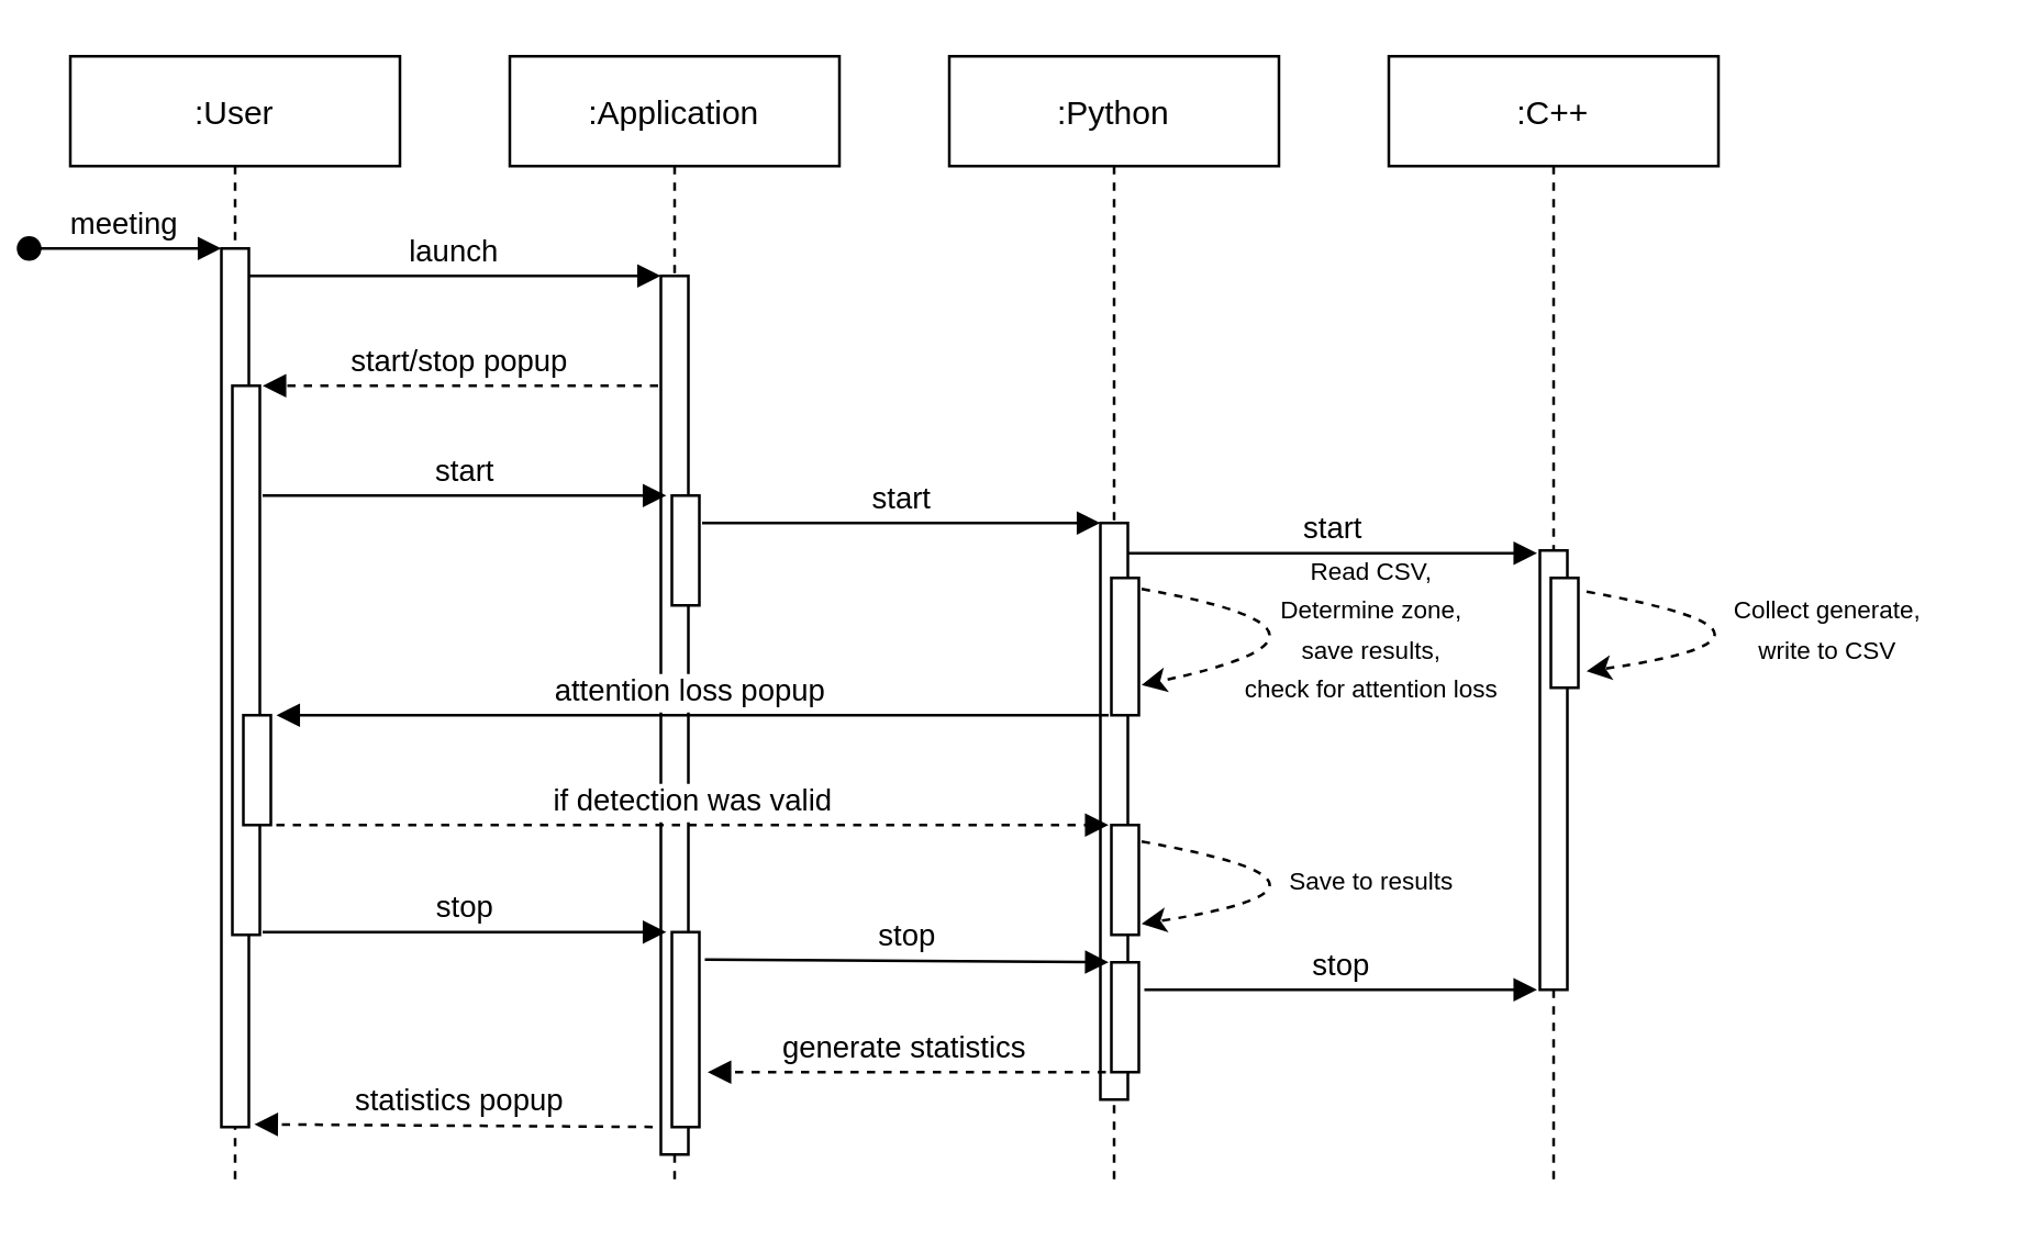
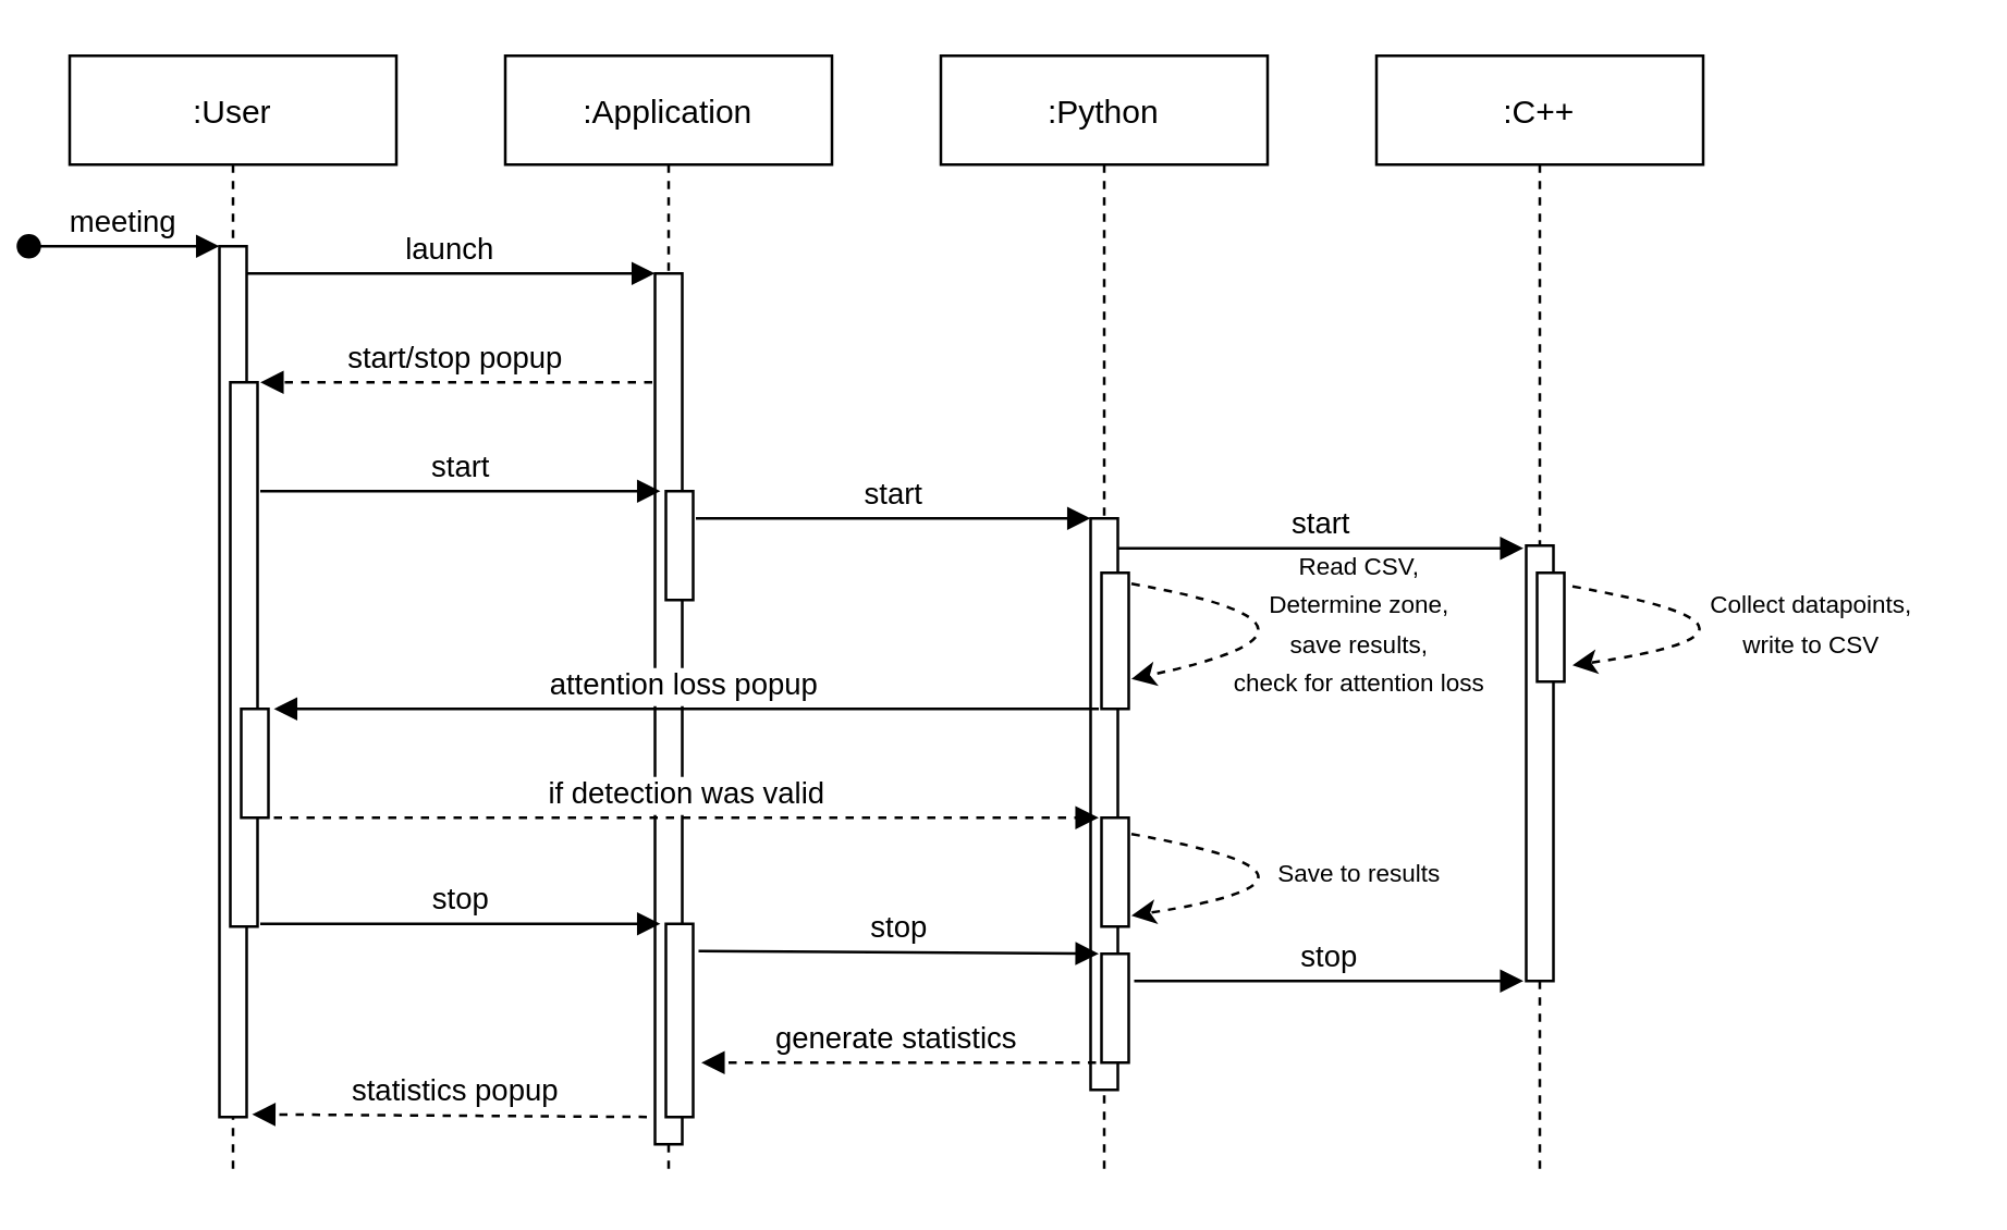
  <mxCell id="0" />
  <mxCell id="1" parent="0" />
  <mxCell id="2" value=":User" style="shape=umlLifeline;perimeter=lifelinePerimeter;container=1;collapsible=0;recursiveResize=0;rounded=0;shadow=0;strokeWidth=1;" parent="1" vertex="1"><mxGeometry x="20" y="20" width="120" height="410" as="geometry" /></mxCell>
  <mxCell id="3" value="" style="points=[];perimeter=orthogonalPerimeter;rounded=0;shadow=0;strokeWidth=1;" parent="2" vertex="1"><mxGeometry x="55" y="70" width="10" height="320" as="geometry" /></mxCell>
  <mxCell id="4" value="meeting" style="verticalAlign=bottom;startArrow=oval;endArrow=block;startSize=8;shadow=0;strokeWidth=1;" parent="2" target="3" edge="1"><mxGeometry relative="1" as="geometry"><mxPoint x="-15" y="70" as="sourcePoint" /></mxGeometry></mxCell>
  <mxCell id="5" value="" style="points=[];perimeter=orthogonalPerimeter;rounded=0;shadow=0;strokeWidth=1;" vertex="1" parent="2"><mxGeometry x="59" y="120" width="10" height="200" as="geometry" /></mxCell>
  <mxCell id="6" value="" style="points=[];perimeter=orthogonalPerimeter;rounded=0;shadow=0;strokeWidth=1;" vertex="1" parent="2"><mxGeometry x="63" y="240" width="10" height="40" as="geometry" /></mxCell>
  <mxCell id="7" value="statistics popup" style="verticalAlign=bottom;endArrow=block;shadow=0;strokeWidth=1;dashed=1;" edge="1" parent="2"><mxGeometry relative="1" as="geometry"><mxPoint x="218" y="390" as="sourcePoint" /><mxPoint x="67" y="389" as="targetPoint" /></mxGeometry></mxCell>
  <mxCell id="8" value=":Application" style="shape=umlLifeline;perimeter=lifelinePerimeter;container=1;collapsible=0;recursiveResize=0;rounded=0;shadow=0;strokeWidth=1;" parent="1" vertex="1"><mxGeometry x="180" y="20" width="120" height="410" as="geometry" /></mxCell>
  <mxCell id="9" value="" style="points=[];perimeter=orthogonalPerimeter;rounded=0;shadow=0;strokeWidth=1;" parent="8" vertex="1"><mxGeometry x="55" y="80" width="10" height="320" as="geometry" /></mxCell>
  <mxCell id="10" value="start" style="verticalAlign=bottom;endArrow=block;shadow=0;strokeWidth=1;" edge="1" parent="8"><mxGeometry relative="1" as="geometry"><mxPoint x="-90" y="160" as="sourcePoint" /><mxPoint x="57" y="160" as="targetPoint" /></mxGeometry></mxCell>
  <mxCell id="11" value="" style="points=[];perimeter=orthogonalPerimeter;rounded=0;shadow=0;strokeWidth=1;" vertex="1" parent="8"><mxGeometry x="59" y="160" width="10" height="40" as="geometry" /></mxCell>
  <mxCell id="12" value="stop" style="verticalAlign=bottom;endArrow=block;shadow=0;strokeWidth=1;" edge="1" parent="8"><mxGeometry relative="1" as="geometry"><mxPoint x="-90" y="319" as="sourcePoint" /><mxPoint x="57" y="319" as="targetPoint" /></mxGeometry></mxCell>
  <mxCell id="13" value="" style="points=[];perimeter=orthogonalPerimeter;rounded=0;shadow=0;strokeWidth=1;" vertex="1" parent="8"><mxGeometry x="59" y="319" width="10" height="71" as="geometry" /></mxCell>
  <mxCell id="14" value="launch" style="verticalAlign=bottom;endArrow=block;entryX=0;entryY=0;shadow=0;strokeWidth=1;" parent="1" source="3" target="9" edge="1"><mxGeometry relative="1" as="geometry"><mxPoint x="175" y="100" as="sourcePoint" /></mxGeometry></mxCell>
  <mxCell id="15" value=":Python" style="shape=umlLifeline;perimeter=lifelinePerimeter;container=1;collapsible=0;recursiveResize=0;rounded=0;shadow=0;strokeWidth=1;" vertex="1" parent="1"><mxGeometry x="340" y="20" width="120" height="410" as="geometry" /></mxCell>
  <mxCell id="16" value="" style="points=[];perimeter=orthogonalPerimeter;rounded=0;shadow=0;strokeWidth=1;" vertex="1" parent="15"><mxGeometry x="55" y="170" width="10" height="210" as="geometry" /></mxCell>
  <mxCell id="17" value="start" style="verticalAlign=bottom;endArrow=block;entryX=0;entryY=0;shadow=0;strokeWidth=1;" edge="1" parent="15"><mxGeometry relative="1" as="geometry"><mxPoint x="-90" y="170" as="sourcePoint" /><mxPoint x="55" y="170" as="targetPoint" /></mxGeometry></mxCell>
  <mxCell id="18" value="" style="points=[];perimeter=orthogonalPerimeter;rounded=0;shadow=0;strokeWidth=1;" vertex="1" parent="15"><mxGeometry x="59" y="190" width="10" height="50" as="geometry" /></mxCell>
  <mxCell id="19" value="" style="points=[];perimeter=orthogonalPerimeter;rounded=0;shadow=0;strokeWidth=1;" vertex="1" parent="15"><mxGeometry x="59" y="280" width="10" height="40" as="geometry" /></mxCell>
  <mxCell id="20" value="stop" style="verticalAlign=bottom;endArrow=block;shadow=0;strokeWidth=1;" edge="1" parent="15"><mxGeometry relative="1" as="geometry"><mxPoint x="71" y="340" as="sourcePoint" /><mxPoint x="214" y="340" as="targetPoint" /></mxGeometry></mxCell>
  <mxCell id="21" value="" style="points=[];perimeter=orthogonalPerimeter;rounded=0;shadow=0;strokeWidth=1;" vertex="1" parent="15"><mxGeometry x="59" y="330" width="10" height="40" as="geometry" /></mxCell>
  <mxCell id="22" value="generate statistics" style="verticalAlign=bottom;endArrow=block;shadow=0;strokeWidth=1;dashed=1;" edge="1" parent="15"><mxGeometry relative="1" as="geometry"><mxPoint x="57" y="370" as="sourcePoint" /><mxPoint x="-88" y="370" as="targetPoint" /></mxGeometry></mxCell>
  <mxCell id="23" value=":C++" style="shape=umlLifeline;perimeter=lifelinePerimeter;container=1;collapsible=0;recursiveResize=0;rounded=0;shadow=0;strokeWidth=1;" vertex="1" parent="1"><mxGeometry x="500" y="20" width="120" height="410" as="geometry" /></mxCell>
  <mxCell id="24" value="" style="points=[];perimeter=orthogonalPerimeter;rounded=0;shadow=0;strokeWidth=1;" vertex="1" parent="23"><mxGeometry x="55" y="180" width="10" height="160" as="geometry" /></mxCell>
  <mxCell id="25" value="" style="points=[];perimeter=orthogonalPerimeter;rounded=0;shadow=0;strokeWidth=1;" vertex="1" parent="23"><mxGeometry x="59" y="190" width="10" height="40" as="geometry" /></mxCell>
  <mxCell id="26" value="start/stop popup" style="verticalAlign=bottom;endArrow=block;shadow=0;strokeWidth=1;dashed=1;" edge="1" parent="1"><mxGeometry relative="1" as="geometry"><mxPoint x="234" y="140" as="sourcePoint" /><mxPoint x="90" y="140" as="targetPoint" /></mxGeometry></mxCell>
  <mxCell id="27" value="start" style="verticalAlign=bottom;endArrow=block;shadow=0;strokeWidth=1;" edge="1" parent="1"><mxGeometry relative="1" as="geometry"><mxPoint x="405" y="201" as="sourcePoint" /><mxPoint x="554" y="201" as="targetPoint" /></mxGeometry></mxCell>
  <mxCell id="28" value="" style="endArrow=classic;html=1;dashed=1;curved=1;" edge="1" parent="1"><mxGeometry width="50" height="50" relative="1" as="geometry"><mxPoint x="410" y="214" as="sourcePoint" /><mxPoint x="410" y="249" as="targetPoint" /><Array as="points"><mxPoint x="500" y="230" /></Array></mxGeometry></mxCell>
  <mxCell id="29" value="&lt;font style=&quot;font-size: 9px;&quot;&gt;Read CSV,&lt;br&gt;Determine zone,&lt;br&gt;save results,&lt;br&gt;check for attention loss&lt;br&gt;&lt;/font&gt;" style="text;html=1;strokeColor=none;fillColor=none;align=center;verticalAlign=middle;whiteSpace=wrap;rounded=0;" vertex="1" parent="1"><mxGeometry x="444" y="213" width="100" height="30" as="geometry" /></mxCell>
  <mxCell id="30" value="attention loss popup" style="verticalAlign=bottom;endArrow=block;shadow=0;strokeWidth=1;" edge="1" parent="1"><mxGeometry relative="1" as="geometry"><mxPoint x="398" y="260" as="sourcePoint" /><mxPoint x="95" y="260" as="targetPoint" /></mxGeometry></mxCell>
  <mxCell id="31" value="if detection was valid" style="verticalAlign=bottom;endArrow=block;shadow=0;strokeWidth=1;dashed=1;" edge="1" parent="1"><mxGeometry relative="1" as="geometry"><mxPoint x="95" y="300" as="sourcePoint" /><mxPoint x="398" y="300" as="targetPoint" /></mxGeometry></mxCell>
  <mxCell id="32" value="" style="endArrow=classic;html=1;dashed=1;curved=1;" edge="1" parent="1"><mxGeometry width="50" height="50" relative="1" as="geometry"><mxPoint x="572" y="215" as="sourcePoint" /><mxPoint x="572" y="244" as="targetPoint" /><Array as="points"><mxPoint x="662" y="231" /></Array></mxGeometry></mxCell>
- <mxCell id="33" value="&lt;font style=&quot;font-size: 9px;&quot;&gt;Collect generate,&lt;br&gt;write to CSV&lt;br&gt;&lt;/font&gt;" style="text;html=1;strokeColor=none;fillColor=none;align=center;verticalAlign=middle;whiteSpace=wrap;rounded=0;" vertex="1" parent="1"><mxGeometry x="610" y="213" width="100" height="30" as="geometry" /></mxCell>
+ <mxCell id="33" value="&lt;font style=&quot;font-size: 9px;&quot;&gt;Collect datapoints,&lt;br&gt;write to CSV&lt;br&gt;&lt;/font&gt;" style="text;html=1;strokeColor=none;fillColor=none;align=center;verticalAlign=middle;whiteSpace=wrap;rounded=0;" vertex="1" parent="1"><mxGeometry x="610" y="213" width="100" height="30" as="geometry" /></mxCell>
  <mxCell id="34" value="" style="endArrow=classic;html=1;dashed=1;curved=1;" edge="1" parent="1"><mxGeometry width="50" height="50" relative="1" as="geometry"><mxPoint x="410" y="306" as="sourcePoint" /><mxPoint x="410" y="336" as="targetPoint" /><Array as="points"><mxPoint x="500" y="322" /></Array></mxGeometry></mxCell>
  <mxCell id="35" value="&lt;font style=&quot;font-size: 9px;&quot;&gt;Save to results&lt;br&gt;&lt;/font&gt;" style="text;html=1;strokeColor=none;fillColor=none;align=center;verticalAlign=middle;whiteSpace=wrap;rounded=0;" vertex="1" parent="1"><mxGeometry x="444" y="305" width="100" height="30" as="geometry" /></mxCell>
  <mxCell id="36" value="stop" style="verticalAlign=bottom;endArrow=block;shadow=0;strokeWidth=1;" edge="1" parent="1"><mxGeometry relative="1" as="geometry"><mxPoint x="251" y="349" as="sourcePoint" /><mxPoint x="398" y="350" as="targetPoint" /></mxGeometry></mxCell>
